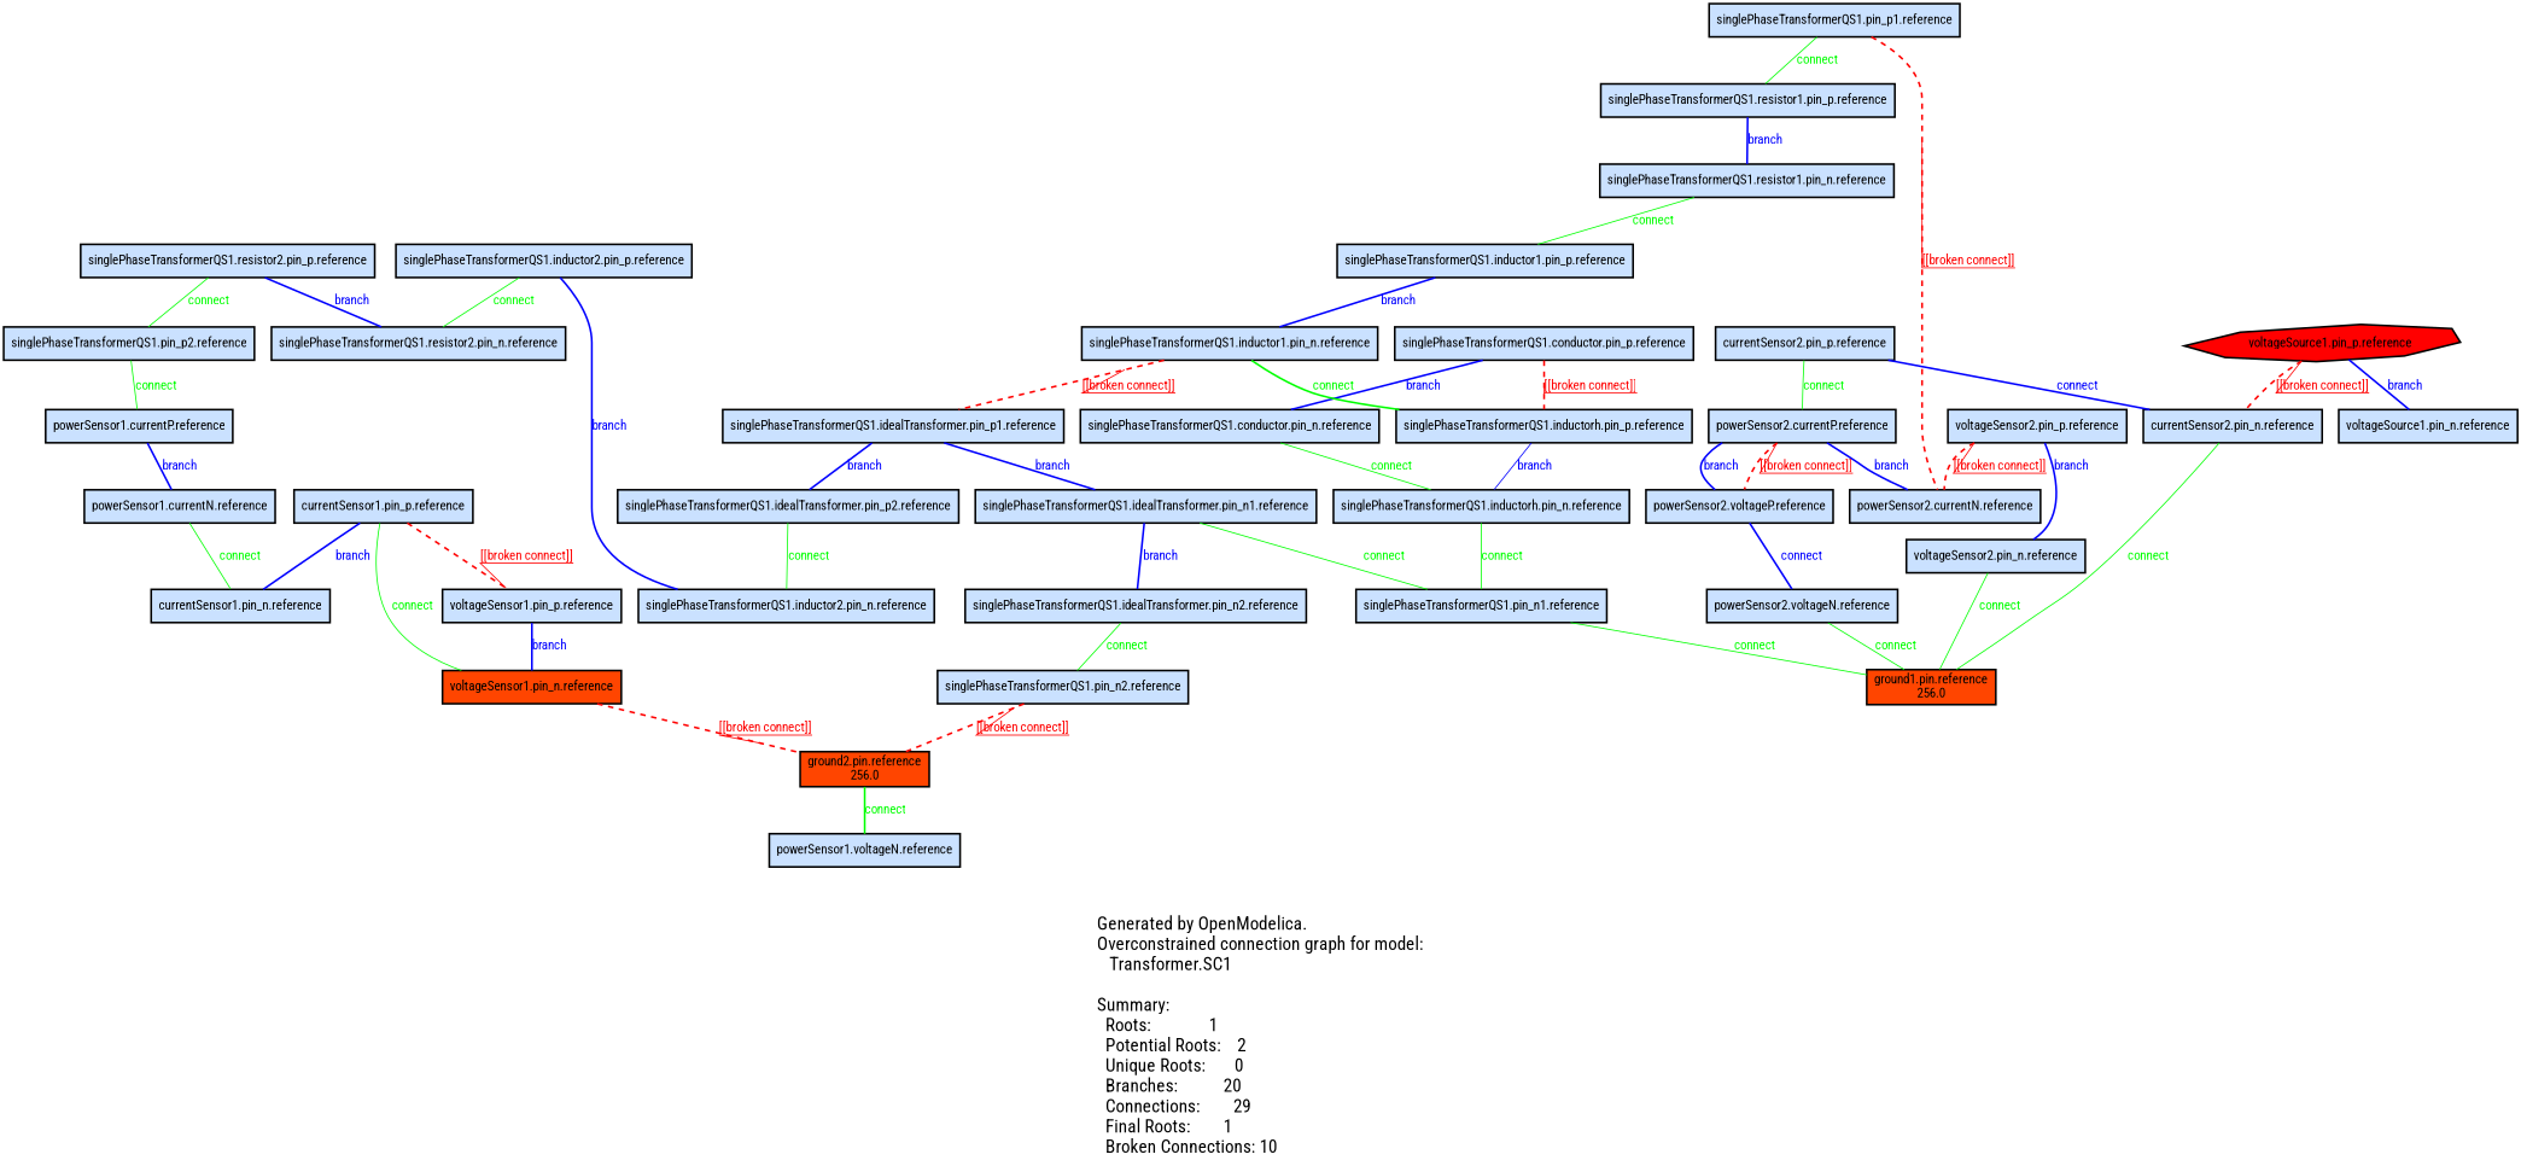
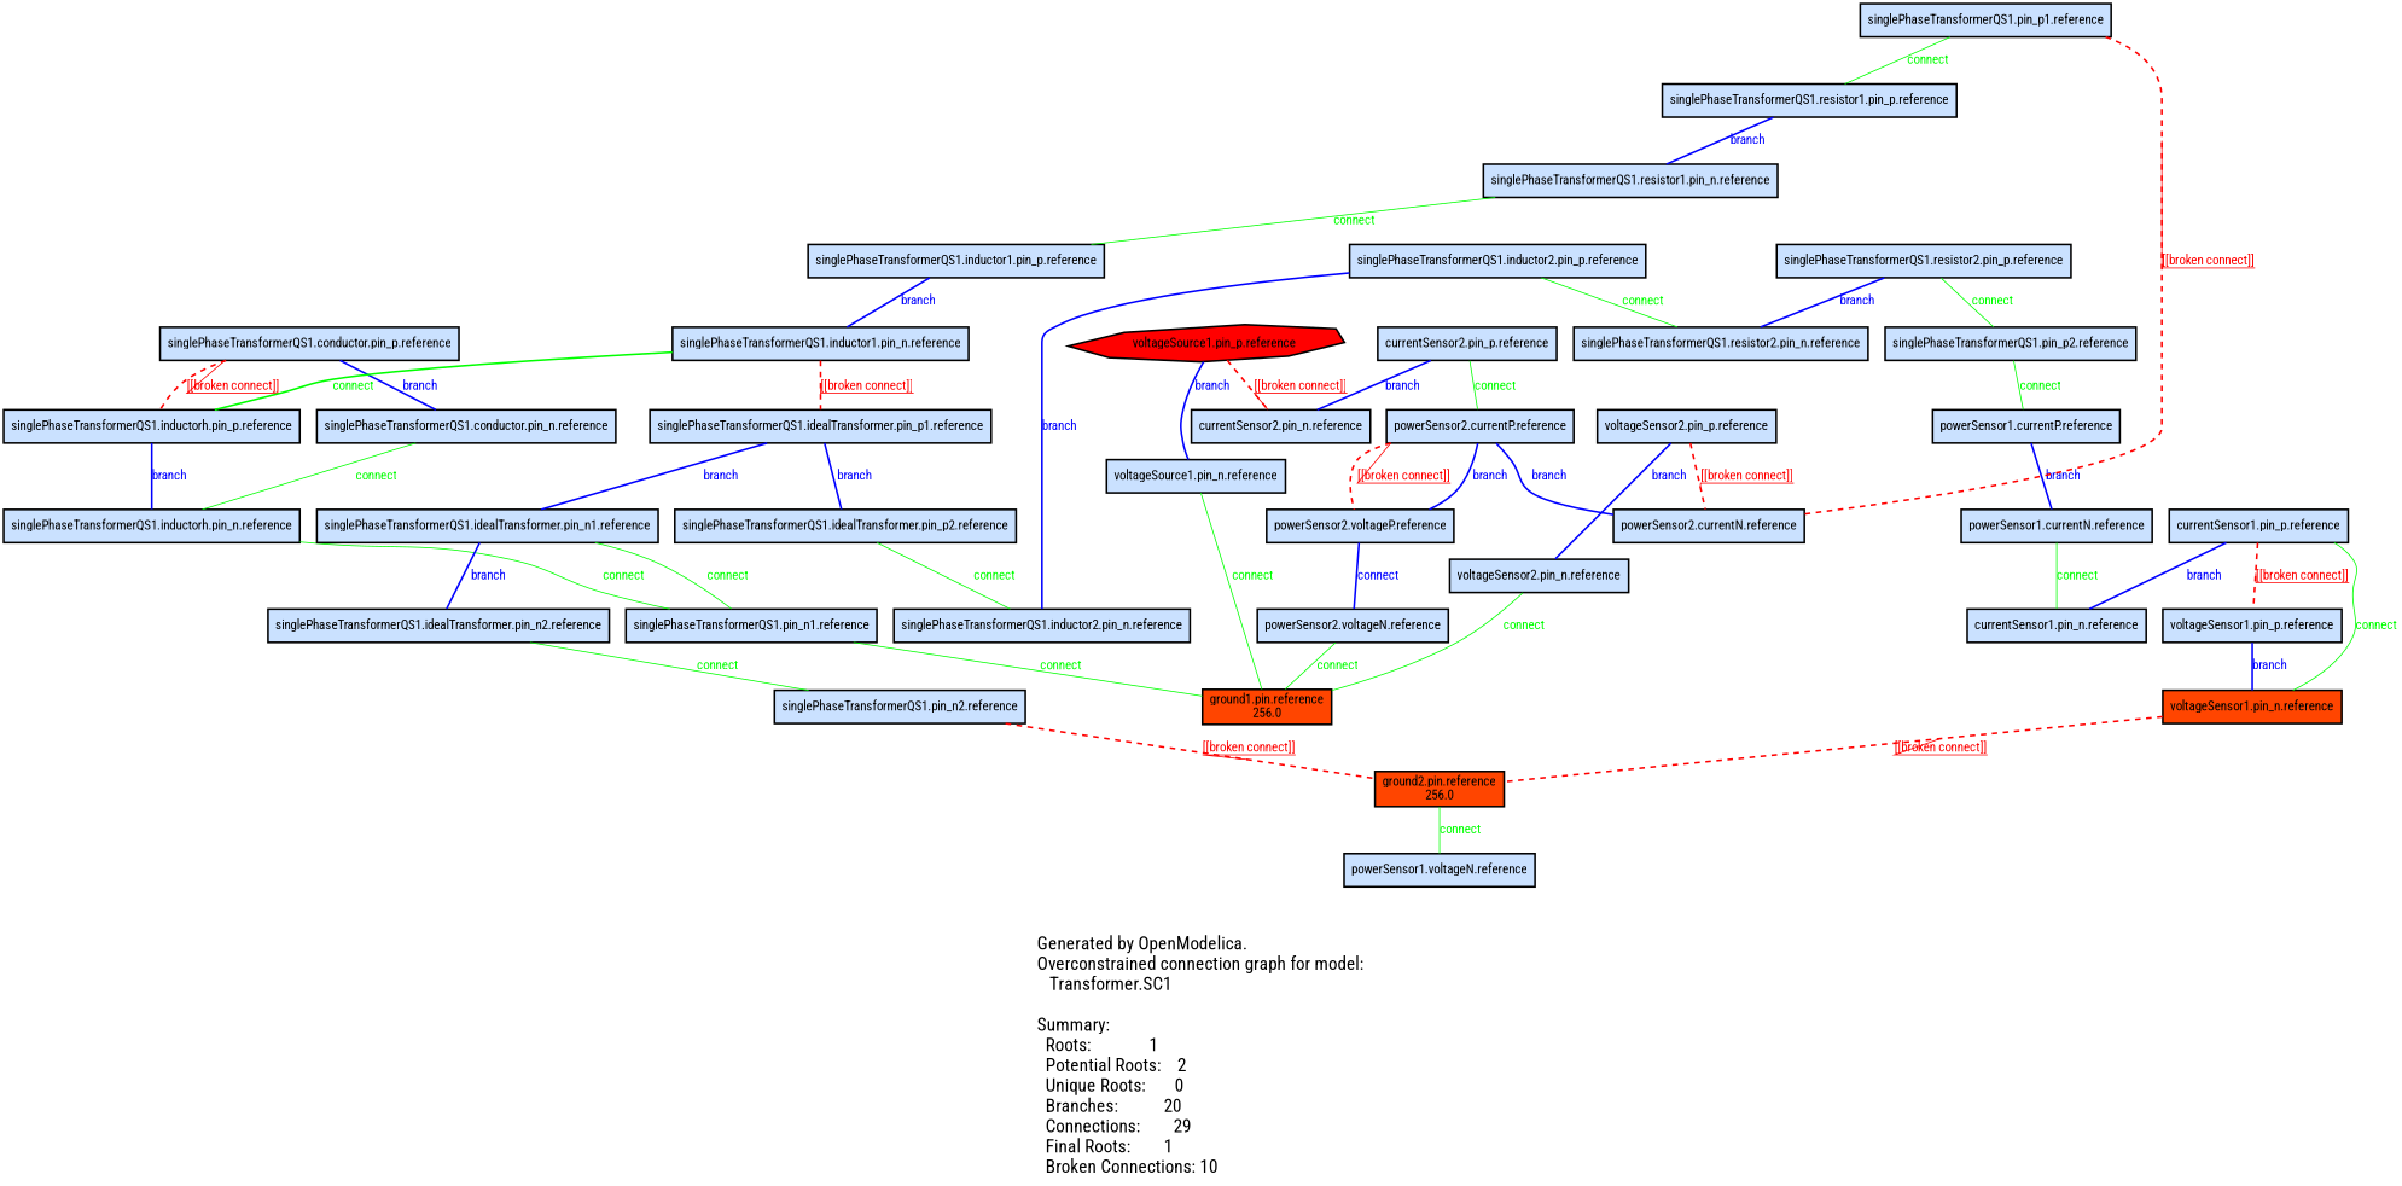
  graph {
    fontname="Roboto Condensed"
    fontsize=20
    label="\n\n Generated by OpenModelica. \l Overconstrained connection graph for model: \l    Transformer.SC1\l \l Summary: \l   Roots:              1\l   Potential Roots:    2\l   Unique Roots:       0\l   Branches:           20\l   Connections:        29\l   Final Roots:        1\l   Broken Connections: 10\l"
    node [fillcolor=lightsteelblue1 fontname="Roboto Condensed" rank=max shape=box style="bold, filled"]
    edge [color=green dir=none fontcolor=green fontname="Roboto Condensed" style=bold decorate=false]
    n1 [distortion=0.265084 fillcolor=red label="voltageSource1.pin_p.reference" orientation=26 rank=source shape=polygon sides=8 skew=0.403659]
    "voltageSource1.pin_n.reference"
    "currentSensor2.pin_n.reference"
    n4 [fillcolor=orangered label="ground1.pin.reference\n256.0" rank=min]
    n5 [fillcolor=orangered label="ground2.pin.reference\n256.0" rank=min]
    "powerSensor1.voltageN.reference"
    "powerSensor1.currentP.reference"
    "powerSensor1.currentN.reference"
    "currentSensor1.pin_n.reference"
    "currentSensor2.pin_p.reference"
    "powerSensor2.currentP.reference"
    "powerSensor2.currentN.reference"
    "powerSensor2.voltageP.reference"
    "singlePhaseTransformerQS1.inductorh.pin_p.reference"
    "singlePhaseTransformerQS1.inductorh.pin_n.reference"
    "singlePhaseTransformerQS1.pin_n1.reference"
    "singlePhaseTransformerQS1.conductor.pin_p.reference"
    "singlePhaseTransformerQS1.conductor.pin_n.reference"
    "singlePhaseTransformerQS1.resistor2.pin_p.reference"
    "singlePhaseTransformerQS1.resistor2.pin_n.reference"
    "singlePhaseTransformerQS1.pin_p2.reference"
    "singlePhaseTransformerQS1.resistor1.pin_p.reference"
    "singlePhaseTransformerQS1.resistor1.pin_n.reference"
    "singlePhaseTransformerQS1.inductor1.pin_p.reference"
    "singlePhaseTransformerQS1.inductor1.pin_n.reference"
    "singlePhaseTransformerQS1.inductor2.pin_p.reference"
    "singlePhaseTransformerQS1.inductor2.pin_n.reference"
    "singlePhaseTransformerQS1.idealTransformer.pin_p1.reference"
    "singlePhaseTransformerQS1.idealTransformer.pin_p2.reference"
    "singlePhaseTransformerQS1.idealTransformer.pin_n1.reference"
    "singlePhaseTransformerQS1.idealTransformer.pin_n2.reference"
    "singlePhaseTransformerQS1.pin_n2.reference"
    "voltageSensor1.pin_n.reference" [fillcolor=orangered]
    "voltageSensor1.pin_p.reference"
    "currentSensor1.pin_p.reference"
    "voltageSensor2.pin_p.reference"
    "voltageSensor2.pin_n.reference"
    "powerSensor2.voltageN.reference"
    "singlePhaseTransformerQS1.pin_p1.reference"
    n1 -- "voltageSource1.pin_n.reference" [color=blue fontcolor=blue label=branch decorate=""]
    n1 -- "currentSensor2.pin_n.reference" [color=red decorate=true fontcolor=red label="[[broken connect]]" labelfontsize=20.0 style="bold, dashed"]
-   "currentSensor2.pin_n.reference" -- n4 [label=connect style=solid]
-   n5 -- "powerSensor1.voltageN.reference" [label=connect]
+   "voltageSource1.pin_n.reference" -- n4 [label=connect style=solid]
+   n5 -- "powerSensor1.voltageN.reference" [label=connect style=solid]
    "powerSensor1.currentP.reference" -- "powerSensor1.currentN.reference" [color=blue fontcolor=blue label=branch decorate=""]
    "powerSensor1.currentN.reference" -- "currentSensor1.pin_n.reference" [label=connect style=solid]
-   "currentSensor2.pin_p.reference" -- "currentSensor2.pin_n.reference" [color=blue fontcolor=blue label=connect decorate=""]
+   "currentSensor2.pin_p.reference" -- "currentSensor2.pin_n.reference" [color=blue fontcolor=blue label=branch decorate=""]
    "currentSensor2.pin_p.reference" -- "powerSensor2.currentP.reference" [label=connect style=solid]
    "powerSensor2.currentP.reference" -- "powerSensor2.currentN.reference" [color=blue fontcolor=blue label=branch decorate=""]
    "powerSensor2.currentP.reference" -- "powerSensor2.voltageP.reference" [color=blue fontcolor=blue label=branch decorate=""]
    "powerSensor2.currentP.reference" -- "powerSensor2.voltageP.reference" [color=red decorate=true fontcolor=red label="[[broken connect]]" labelfontsize=20.0 style="bold, dashed"]
    "powerSensor2.voltageP.reference" -- "powerSensor2.voltageN.reference" [color=blue fontcolor=blue label=connect decorate=""]
-   "singlePhaseTransformerQS1.inductorh.pin_p.reference" -- "singlePhaseTransformerQS1.inductorh.pin_n.reference" [color=blue fontcolor=blue label=branch style=solid decorate=""]
+   "singlePhaseTransformerQS1.inductorh.pin_p.reference" -- "singlePhaseTransformerQS1.inductorh.pin_n.reference" [color=blue fontcolor=blue label=branch decorate=""]
    "singlePhaseTransformerQS1.inductorh.pin_n.reference" -- "singlePhaseTransformerQS1.pin_n1.reference" [label=connect style=solid]
    "singlePhaseTransformerQS1.pin_n1.reference" -- n4 [label=connect style=solid]
    "singlePhaseTransformerQS1.conductor.pin_p.reference" -- "singlePhaseTransformerQS1.inductorh.pin_p.reference" [color=red decorate=true fontcolor=red label="[[broken connect]]" labelfontsize=20.0 style="bold, dashed"]
    "singlePhaseTransformerQS1.conductor.pin_p.reference" -- "singlePhaseTransformerQS1.conductor.pin_n.reference" [color=blue fontcolor=blue label=branch decorate=""]
    "singlePhaseTransformerQS1.conductor.pin_n.reference" -- "singlePhaseTransformerQS1.inductorh.pin_n.reference" [label=connect style=solid]
    "singlePhaseTransformerQS1.resistor2.pin_p.reference" -- "singlePhaseTransformerQS1.resistor2.pin_n.reference" [color=blue fontcolor=blue label=branch decorate=""]
    "singlePhaseTransformerQS1.resistor2.pin_p.reference" -- "singlePhaseTransformerQS1.pin_p2.reference" [label=connect style=solid]
    "singlePhaseTransformerQS1.pin_p2.reference" -- "powerSensor1.currentP.reference" [label=connect style=solid]
    "singlePhaseTransformerQS1.resistor1.pin_p.reference" -- "singlePhaseTransformerQS1.resistor1.pin_n.reference" [color=blue fontcolor=blue label=branch decorate=""]
    "singlePhaseTransformerQS1.resistor1.pin_n.reference" -- "singlePhaseTransformerQS1.inductor1.pin_p.reference" [label=connect style=solid]
    "singlePhaseTransformerQS1.inductor1.pin_p.reference" -- "singlePhaseTransformerQS1.inductor1.pin_n.reference" [color=blue fontcolor=blue label=branch decorate=""]
    "singlePhaseTransformerQS1.inductor1.pin_n.reference" -- "singlePhaseTransformerQS1.inductorh.pin_p.reference" [label=connect]
    "singlePhaseTransformerQS1.inductor1.pin_n.reference" -- "singlePhaseTransformerQS1.idealTransformer.pin_p1.reference" [color=red decorate=true fontcolor=red label="[[broken connect]]" labelfontsize=20.0 style="bold, dashed"]
    "singlePhaseTransformerQS1.inductor2.pin_p.reference" -- "singlePhaseTransformerQS1.resistor2.pin_n.reference" [label=connect style=solid]
    "singlePhaseTransformerQS1.inductor2.pin_p.reference" -- "singlePhaseTransformerQS1.inductor2.pin_n.reference" [color=blue fontcolor=blue label=branch decorate=""]
    "singlePhaseTransformerQS1.idealTransformer.pin_p1.reference" -- "singlePhaseTransformerQS1.idealTransformer.pin_p2.reference" [color=blue fontcolor=blue label=branch decorate=""]
    "singlePhaseTransformerQS1.idealTransformer.pin_p1.reference" -- "singlePhaseTransformerQS1.idealTransformer.pin_n1.reference" [color=blue fontcolor=blue label=branch decorate=""]
    "singlePhaseTransformerQS1.idealTransformer.pin_p2.reference" -- "singlePhaseTransformerQS1.inductor2.pin_n.reference" [label=connect style=solid]
    "singlePhaseTransformerQS1.idealTransformer.pin_n1.reference" -- "singlePhaseTransformerQS1.pin_n1.reference" [label=connect style=solid]
    "singlePhaseTransformerQS1.idealTransformer.pin_n1.reference" -- "singlePhaseTransformerQS1.idealTransformer.pin_n2.reference" [color=blue fontcolor=blue label=branch decorate=""]
    "singlePhaseTransformerQS1.idealTransformer.pin_n2.reference" -- "singlePhaseTransformerQS1.pin_n2.reference" [label=connect style=solid]
    "singlePhaseTransformerQS1.pin_n2.reference" -- n5 [color=red decorate=true fontcolor=red label="[[broken connect]]" labelfontsize=20.0 style="bold, dashed"]
    "voltageSensor1.pin_n.reference" -- n5 [color=red decorate=true fontcolor=red label="[[broken connect]]" labelfontsize=20.0 style="bold, dashed"]
    "voltageSensor1.pin_p.reference" -- "voltageSensor1.pin_n.reference" [color=blue fontcolor=blue label=branch decorate=""]
    "currentSensor1.pin_p.reference" -- "currentSensor1.pin_n.reference" [color=blue fontcolor=blue label=branch decorate=""]
    "currentSensor1.pin_p.reference" -- "voltageSensor1.pin_n.reference" [label=connect style=solid]
    "currentSensor1.pin_p.reference" -- "voltageSensor1.pin_p.reference" [color=red decorate=true fontcolor=red label="[[broken connect]]" labelfontsize=20.0 style="bold, dashed"]
    "voltageSensor2.pin_p.reference" -- "powerSensor2.currentN.reference" [color=red decorate=true fontcolor=red label="[[broken connect]]" labelfontsize=20.0 style="bold, dashed"]
    "voltageSensor2.pin_p.reference" -- "voltageSensor2.pin_n.reference" [color=blue fontcolor=blue label=branch decorate=""]
    "voltageSensor2.pin_n.reference" -- n4 [label=connect style=solid]
    "powerSensor2.voltageN.reference" -- n4 [label=connect style=solid]
    "singlePhaseTransformerQS1.pin_p1.reference" -- "powerSensor2.currentN.reference" [color=red decorate=true fontcolor=red label="[[broken connect]]" labelfontsize=20.0 style="bold, dashed"]
    "singlePhaseTransformerQS1.pin_p1.reference" -- "singlePhaseTransformerQS1.resistor1.pin_p.reference" [label=connect style=solid]
  }
